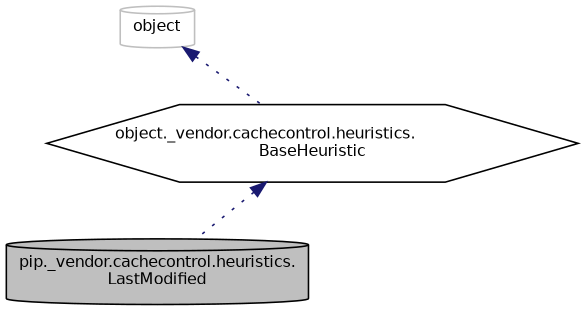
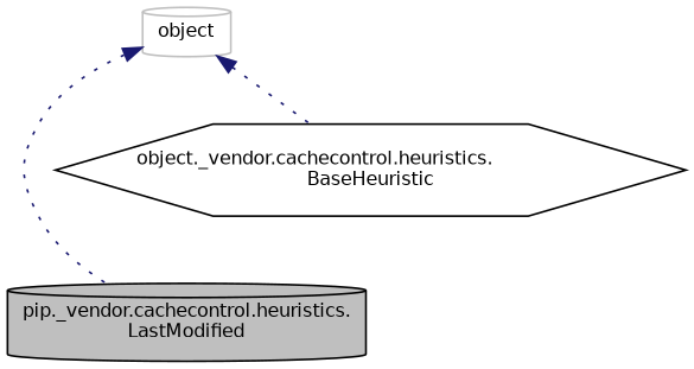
  digraph {
    node [color=black fillcolor=white fontname=Helvetica fontsize=10 shape=cylinder style=filled]
    edge [color=midnightblue dir=back fontname=Helvetica fontsize=10 labelfontname=Helvetica labelfontsize=10 style=dotted]
    n1 [fillcolor=grey75 fontcolor=black height=0.2 label="pip._vendor.cachecontrol.heuristics.\lLastModified" width=0.4]
    n2 [height=0.2 label="object._vendor.cachecontrol.heuristics.\lBaseHeuristic" shape=hexagon width=0.4]
    n3 [color=grey75 height=0.2 label=object width=0.4]
-   n2 -> n1
+   n3 -> n1
    n3 -> n2
  }
